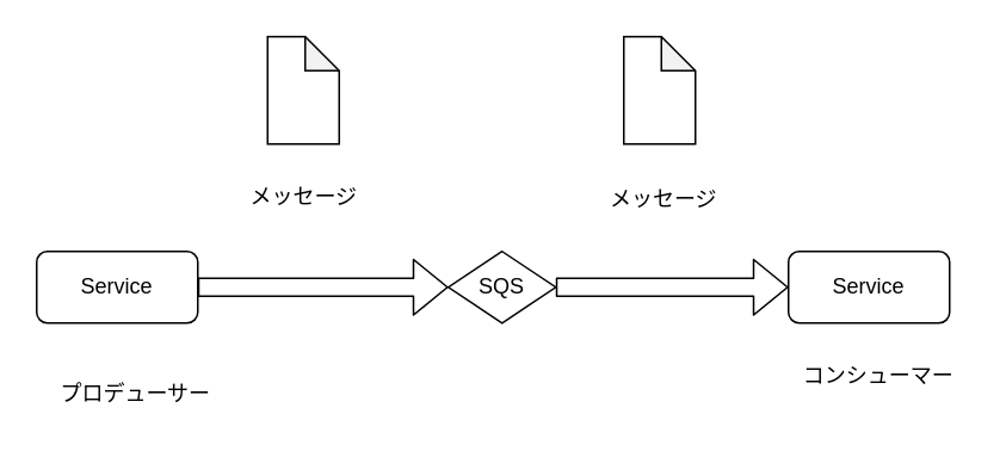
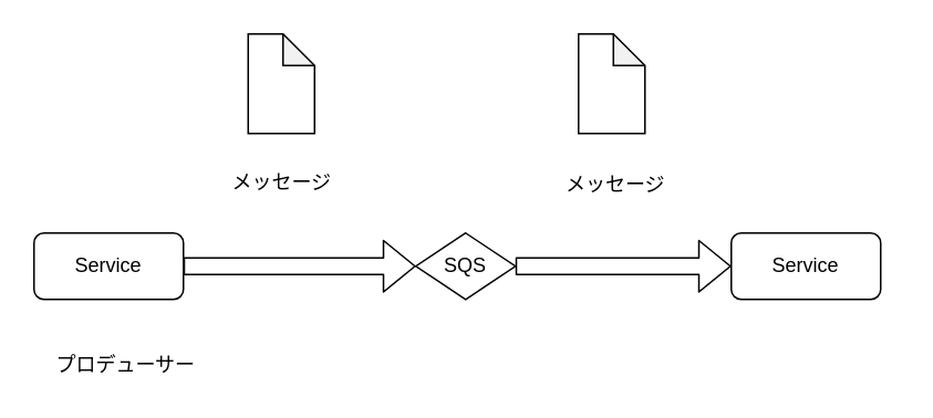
  <mxCell id="0" />
  <mxCell id="1" parent="0" />
  <mxCell id="2" value="Service" style="rounded=1;whiteSpace=wrap;html=1;" vertex="1" parent="1"><mxGeometry x="20" y="140" width="90" height="40" as="geometry" /></mxCell>
  <mxCell id="3" value="Service" style="rounded=1;whiteSpace=wrap;html=1;" vertex="1" parent="1"><mxGeometry x="440" y="140" width="90" height="40" as="geometry" /></mxCell>
  <mxCell id="4" value="SQS" style="rhombus;whiteSpace=wrap;html=1;" vertex="1" parent="1"><mxGeometry x="250" y="140" width="60" height="40" as="geometry" /></mxCell>
  <mxCell id="5" value="" style="shape=note;whiteSpace=wrap;html=1;backgroundOutline=1;darkOpacity=0.05;size=19;" vertex="1" parent="1"><mxGeometry x="348" y="20" width="40" height="60" as="geometry" /></mxCell>
  <mxCell id="6" value="" style="shape=note;whiteSpace=wrap;html=1;backgroundOutline=1;darkOpacity=0.05;size=19;" vertex="1" parent="1"><mxGeometry x="149" y="20" width="40" height="60" as="geometry" /></mxCell>
  <mxCell id="7" value="" style="shape=flexArrow;endArrow=classic;html=1;exitX=1;exitY=0.5;exitDx=0;exitDy=0;entryX=0;entryY=0.5;entryDx=0;entryDy=0;" edge="1" parent="1" source="2" target="4"><mxGeometry width="50" height="50" relative="1" as="geometry"><mxPoint x="250" y="190" as="sourcePoint" /><mxPoint x="300" y="140" as="targetPoint" /></mxGeometry></mxCell>
  <mxCell id="8" value="" style="shape=flexArrow;endArrow=classic;html=1;exitX=1;exitY=0.5;exitDx=0;exitDy=0;entryX=0;entryY=0.5;entryDx=0;entryDy=0;" edge="1" parent="1" source="4" target="3"><mxGeometry width="50" height="50" relative="1" as="geometry"><mxPoint x="120" y="170" as="sourcePoint" /><mxPoint x="260" y="170" as="targetPoint" /></mxGeometry></mxCell>
  <mxCell id="9" value="プロデューサー" style="text;html=1;resizable=0;autosize=1;align=center;verticalAlign=middle;points=[];fillColor=none;strokeColor=none;rounded=0;" vertex="1" parent="1"><mxGeometry x="25" y="210" width="100" height="20" as="geometry" /></mxCell>
- <mxCell id="10" value="コンシューマー" style="text;html=1;resizable=0;autosize=1;align=center;verticalAlign=middle;points=[];fillColor=none;strokeColor=none;rounded=0;" vertex="1" parent="1"><mxGeometry x="440" y="200" width="100" height="20" as="geometry" /></mxCell>
  <mxCell id="11" value="メッセージ" style="text;html=1;resizable=0;autosize=1;align=center;verticalAlign=middle;points=[];fillColor=none;strokeColor=none;rounded=0;" vertex="1" parent="1"><mxGeometry x="129" y="100" width="80" height="20" as="geometry" /></mxCell>
  <mxCell id="12" value="メッセージ" style="text;html=1;resizable=0;autosize=1;align=center;verticalAlign=middle;points=[];fillColor=none;strokeColor=none;rounded=0;" vertex="1" parent="1"><mxGeometry x="330" y="101" width="80" height="20" as="geometry" /></mxCell>
